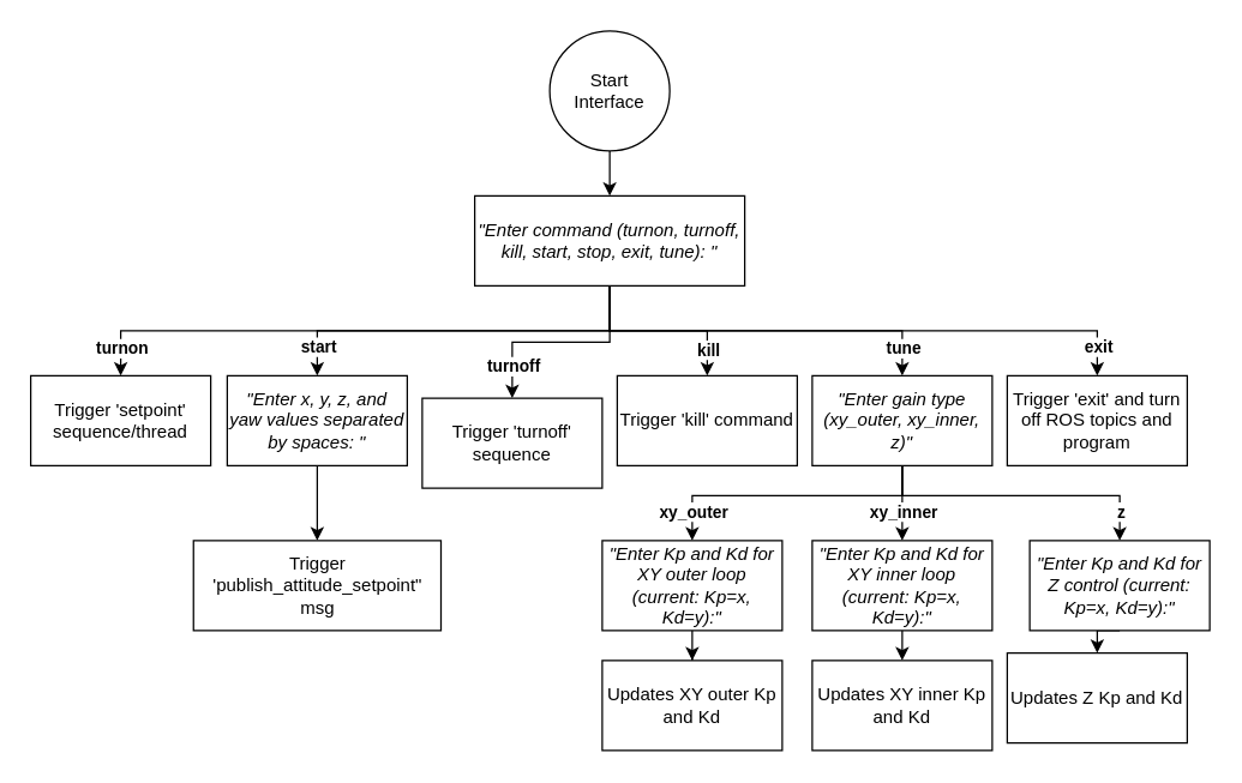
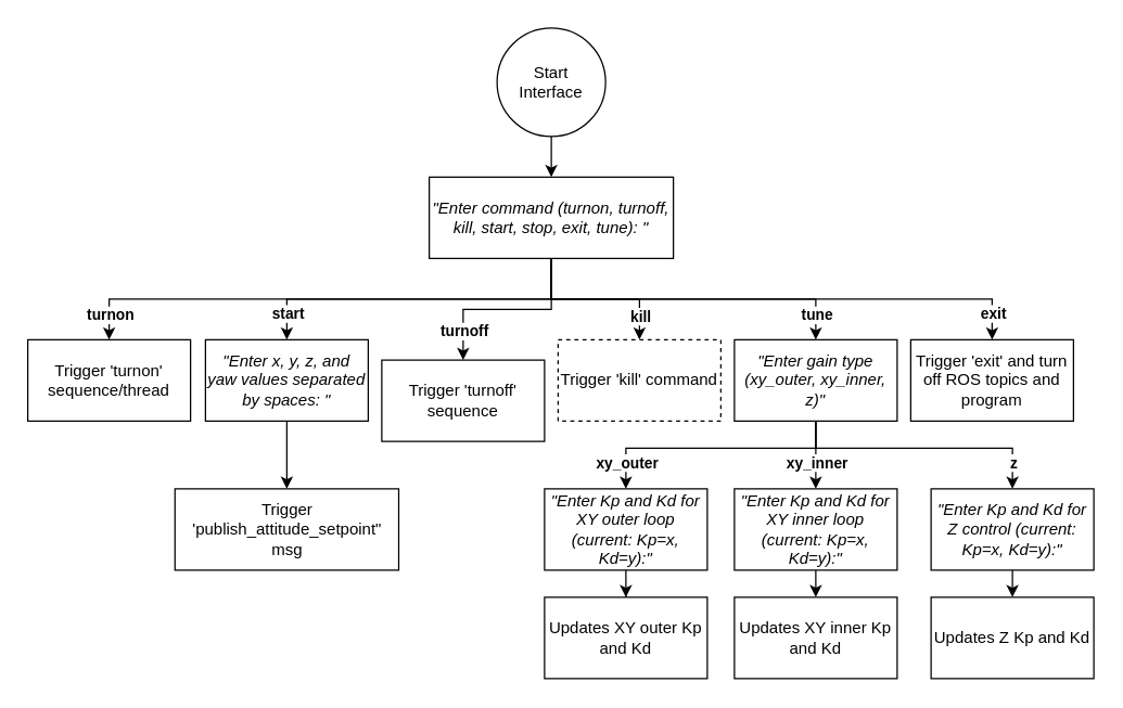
  <mxCell id="0" />
  <mxCell id="1" parent="0" />
  <mxCell id="2" value="" style="edgeStyle=orthogonalEdgeStyle;rounded=0;orthogonalLoop=1;jettySize=auto;html=1;" edge="1" parent="1" source="3" target="16"><mxGeometry relative="1" as="geometry" /></mxCell>
  <mxCell id="3" value="Start&lt;br&gt;Interface" style="ellipse;whiteSpace=wrap;html=1;aspect=fixed;" vertex="1" parent="1"><mxGeometry x="366" y="20" width="80" height="80" as="geometry" /></mxCell>
  <mxCell id="4" style="edgeStyle=orthogonalEdgeStyle;rounded=0;orthogonalLoop=1;jettySize=auto;html=1;exitX=0.5;exitY=1;exitDx=0;exitDy=0;entryX=0.5;entryY=0;entryDx=0;entryDy=0;" edge="1" parent="1" source="16" target="26"><mxGeometry relative="1" as="geometry" /></mxCell>
  <mxCell id="5" value="turnon" style="edgeLabel;html=1;align=center;verticalAlign=middle;resizable=0;points=[];fontStyle=1" vertex="1" connectable="0" parent="4"><mxGeometry x="0.899" y="1" relative="1" as="geometry"><mxPoint x="-1" as="offset" /></mxGeometry></mxCell>
  <mxCell id="6" style="edgeStyle=orthogonalEdgeStyle;rounded=0;orthogonalLoop=1;jettySize=auto;html=1;exitX=0.5;exitY=1;exitDx=0;exitDy=0;entryX=0.5;entryY=0;entryDx=0;entryDy=0;" edge="1" parent="1" source="16" target="27"><mxGeometry relative="1" as="geometry" /></mxCell>
  <mxCell id="7" value="turnoff" style="edgeLabel;html=1;align=center;verticalAlign=middle;resizable=0;points=[];fontStyle=1" vertex="1" connectable="0" parent="6"><mxGeometry x="0.692" y="1" relative="1" as="geometry"><mxPoint x="-1" as="offset" /></mxGeometry></mxCell>
  <mxCell id="8" style="edgeStyle=orthogonalEdgeStyle;rounded=0;orthogonalLoop=1;jettySize=auto;html=1;exitX=0.5;exitY=1;exitDx=0;exitDy=0;entryX=0.5;entryY=0;entryDx=0;entryDy=0;" edge="1" parent="1" source="16" target="28"><mxGeometry relative="1" as="geometry" /></mxCell>
  <mxCell id="9" value="kill" style="edgeLabel;html=1;align=center;verticalAlign=middle;resizable=0;points=[];fontStyle=1" vertex="1" connectable="0" parent="8"><mxGeometry x="0.668" y="1" relative="1" as="geometry"><mxPoint x="-1" y="3" as="offset" /></mxGeometry></mxCell>
  <mxCell id="10" style="edgeStyle=orthogonalEdgeStyle;rounded=0;orthogonalLoop=1;jettySize=auto;html=1;exitX=0.5;exitY=1;exitDx=0;exitDy=0;entryX=0.5;entryY=0;entryDx=0;entryDy=0;" edge="1" parent="1" source="16" target="18"><mxGeometry relative="1" as="geometry" /></mxCell>
  <mxCell id="11" value="start" style="edgeLabel;html=1;align=center;verticalAlign=middle;resizable=0;points=[];fontStyle=1" vertex="1" connectable="0" parent="10"><mxGeometry x="0.84" y="-1" relative="1" as="geometry"><mxPoint x="1" as="offset" /></mxGeometry></mxCell>
  <mxCell id="12" style="edgeStyle=orthogonalEdgeStyle;rounded=0;orthogonalLoop=1;jettySize=auto;html=1;exitX=0.5;exitY=1;exitDx=0;exitDy=0;entryX=0.5;entryY=0;entryDx=0;entryDy=0;" edge="1" parent="1" source="16" target="29"><mxGeometry relative="1" as="geometry" /></mxCell>
  <mxCell id="13" value="&lt;b&gt;exit&lt;/b&gt;" style="edgeLabel;html=1;align=center;verticalAlign=middle;resizable=0;points=[];" vertex="1" connectable="0" parent="12"><mxGeometry x="0.876" y="1" relative="1" as="geometry"><mxPoint x="-1" y="4" as="offset" /></mxGeometry></mxCell>
  <mxCell id="14" style="edgeStyle=orthogonalEdgeStyle;rounded=0;orthogonalLoop=1;jettySize=auto;html=1;exitX=0.5;exitY=1;exitDx=0;exitDy=0;entryX=0.5;entryY=0;entryDx=0;entryDy=0;" edge="1" parent="1" source="16" target="25"><mxGeometry relative="1" as="geometry"><Array as="points"><mxPoint x="406" y="220" /><mxPoint x="601" y="220" /></Array></mxGeometry></mxCell>
  <mxCell id="15" value="tune" style="edgeLabel;html=1;align=center;verticalAlign=middle;resizable=0;points=[];fontStyle=1" vertex="1" connectable="0" parent="14"><mxGeometry x="0.861" y="1" relative="1" as="geometry"><mxPoint x="-1" y="-1" as="offset" /></mxGeometry></mxCell>
  <mxCell id="16" value="&lt;i&gt;&quot;Enter command (turnon, turnoff, kill, start, stop, exit, tune): &quot;&lt;/i&gt;" style="whiteSpace=wrap;html=1;" vertex="1" parent="1"><mxGeometry x="316" y="130" width="180" height="60" as="geometry" /></mxCell>
  <mxCell id="17" style="edgeStyle=orthogonalEdgeStyle;rounded=0;orthogonalLoop=1;jettySize=auto;html=1;exitX=0.5;exitY=1;exitDx=0;exitDy=0;entryX=0.5;entryY=0;entryDx=0;entryDy=0;" edge="1" parent="1" source="18" target="34"><mxGeometry relative="1" as="geometry" /></mxCell>
  <mxCell id="18" value="&lt;i&gt;&quot;Enter x, y, z, and yaw values separated by spaces:&amp;nbsp;&quot;&lt;/i&gt;" style="rounded=0;whiteSpace=wrap;html=1;" vertex="1" parent="1"><mxGeometry x="151" y="250" width="120" height="60" as="geometry" /></mxCell>
  <mxCell id="19" style="edgeStyle=orthogonalEdgeStyle;rounded=0;orthogonalLoop=1;jettySize=auto;html=1;exitX=0.5;exitY=1;exitDx=0;exitDy=0;entryX=0.5;entryY=0;entryDx=0;entryDy=0;" edge="1" parent="1" source="25" target="31"><mxGeometry relative="1" as="geometry"><Array as="points"><mxPoint x="601" y="330" /><mxPoint x="461" y="330" /></Array></mxGeometry></mxCell>
  <mxCell id="20" value="&lt;b&gt;xy_outer&lt;/b&gt;" style="edgeLabel;html=1;align=center;verticalAlign=middle;resizable=0;points=[];" vertex="1" connectable="0" parent="19"><mxGeometry x="0.852" y="-2" relative="1" as="geometry"><mxPoint x="2" y="-6" as="offset" /></mxGeometry></mxCell>
  <mxCell id="21" style="edgeStyle=orthogonalEdgeStyle;rounded=0;orthogonalLoop=1;jettySize=auto;html=1;exitX=0.5;exitY=1;exitDx=0;exitDy=0;entryX=0.5;entryY=0;entryDx=0;entryDy=0;" edge="1" parent="1" source="25" target="33"><mxGeometry relative="1" as="geometry" /></mxCell>
  <mxCell id="22" value="&lt;b&gt;xy_inner&lt;/b&gt;" style="edgeLabel;html=1;align=center;verticalAlign=middle;resizable=0;points=[];" vertex="1" connectable="0" parent="21"><mxGeometry x="0.106" relative="1" as="geometry"><mxPoint y="2" as="offset" /></mxGeometry></mxCell>
  <mxCell id="23" style="edgeStyle=orthogonalEdgeStyle;rounded=0;orthogonalLoop=1;jettySize=auto;html=1;exitX=0.5;exitY=1;exitDx=0;exitDy=0;entryX=0.5;entryY=0;entryDx=0;entryDy=0;" edge="1" parent="1" source="25" target="36"><mxGeometry relative="1" as="geometry"><Array as="points"><mxPoint x="601" y="330" /><mxPoint x="746" y="330" /></Array></mxGeometry></mxCell>
  <mxCell id="24" value="&lt;b&gt;z&lt;/b&gt;" style="edgeLabel;html=1;align=center;verticalAlign=middle;resizable=0;points=[];" vertex="1" connectable="0" parent="23"><mxGeometry x="0.792" y="-2" relative="1" as="geometry"><mxPoint x="2" as="offset" /></mxGeometry></mxCell>
  <mxCell id="25" value="&lt;i&gt;&quot;Enter gain type (xy_outer, xy_inner, z)&quot;&lt;/i&gt;" style="rounded=0;whiteSpace=wrap;html=1;" vertex="1" parent="1"><mxGeometry x="541" y="250" width="120" height="60" as="geometry" /></mxCell>
- <mxCell id="26" value="Trigger 'setpoint' sequence/thread" style="rounded=0;whiteSpace=wrap;html=1;" vertex="1" parent="1"><mxGeometry x="20" y="250" width="120" height="60" as="geometry" /></mxCell>
+ <mxCell id="26" value="Trigger 'turnon' sequence/thread" style="rounded=0;whiteSpace=wrap;html=1;" vertex="1" parent="1"><mxGeometry x="20" y="250" width="120" height="60" as="geometry" /></mxCell>
  <mxCell id="27" value="Trigger 'turnoff' sequence" style="rounded=0;whiteSpace=wrap;html=1;" vertex="1" parent="1"><mxGeometry x="281" y="265" width="120" height="60" as="geometry" /></mxCell>
- <mxCell id="28" value="Trigger 'kill' command" style="rounded=0;whiteSpace=wrap;html=1;" vertex="1" parent="1"><mxGeometry x="411" y="250" width="120" height="60" as="geometry" /></mxCell>
+ <mxCell id="28" value="Trigger 'kill' command" style="rounded=0;whiteSpace=wrap;html=1;dashed=1;" vertex="1" parent="1"><mxGeometry x="411" y="250" width="120" height="60" as="geometry" /></mxCell>
  <mxCell id="29" value="Trigger 'exit' and turn off ROS topics and program" style="rounded=0;whiteSpace=wrap;html=1;" vertex="1" parent="1"><mxGeometry x="671" y="250" width="120" height="60" as="geometry" /></mxCell>
  <mxCell id="30" value="" style="edgeStyle=orthogonalEdgeStyle;rounded=0;orthogonalLoop=1;jettySize=auto;html=1;" edge="1" parent="1" source="31" target="37"><mxGeometry relative="1" as="geometry" /></mxCell>
  <mxCell id="31" value="&lt;i&gt;&quot;Enter Kp and Kd for XY outer loop (current: Kp=x, Kd=y):&quot;&lt;/i&gt;" style="rounded=0;whiteSpace=wrap;html=1;" vertex="1" parent="1"><mxGeometry x="401" y="360" width="120" height="60" as="geometry" /></mxCell>
  <mxCell id="32" style="edgeStyle=orthogonalEdgeStyle;rounded=0;orthogonalLoop=1;jettySize=auto;html=1;exitX=0.5;exitY=1;exitDx=0;exitDy=0;entryX=0.5;entryY=0;entryDx=0;entryDy=0;" edge="1" parent="1" source="33" target="38"><mxGeometry relative="1" as="geometry" /></mxCell>
  <mxCell id="33" value="&lt;i&gt;&quot;Enter Kp and Kd for XY inner loop (current: Kp=x, Kd=y):&quot;&lt;/i&gt;" style="rounded=0;whiteSpace=wrap;html=1;" vertex="1" parent="1"><mxGeometry x="541" y="360" width="120" height="60" as="geometry" /></mxCell>
  <mxCell id="34" value="Trigger 'publish_attitude_setpoint&quot; msg" style="rounded=0;whiteSpace=wrap;html=1;" vertex="1" parent="1"><mxGeometry x="128.5" y="360" width="165" height="60" as="geometry" /></mxCell>
  <mxCell id="35" style="edgeStyle=orthogonalEdgeStyle;rounded=0;orthogonalLoop=1;jettySize=auto;html=1;exitX=0.5;exitY=1;exitDx=0;exitDy=0;entryX=0.5;entryY=0;entryDx=0;entryDy=0;" edge="1" parent="1" source="36" target="39"><mxGeometry relative="1" as="geometry" /></mxCell>
  <mxCell id="36" value="&lt;i&gt;&quot;Enter Kp and Kd for Z control (current: Kp=x, Kd=y):&quot;&lt;/i&gt;" style="rounded=0;whiteSpace=wrap;html=1;" vertex="1" parent="1"><mxGeometry x="686" y="360" width="120" height="60" as="geometry" /></mxCell>
  <mxCell id="37" value="Updates XY outer Kp and Kd" style="whiteSpace=wrap;html=1;rounded=0;" vertex="1" parent="1"><mxGeometry x="401" y="440" width="120" height="60" as="geometry" /></mxCell>
  <mxCell id="38" value="Updates XY inner Kp and Kd" style="whiteSpace=wrap;html=1;rounded=0;" vertex="1" parent="1"><mxGeometry x="541" y="440" width="120" height="60" as="geometry" /></mxCell>
- <mxCell id="39" value="Updates Z Kp and Kd" style="whiteSpace=wrap;html=1;rounded=0;" vertex="1" parent="1"><mxGeometry x="671" y="435" width="120" height="60" as="geometry" /></mxCell>
+ <mxCell id="39" value="Updates Z Kp and Kd" style="whiteSpace=wrap;html=1;rounded=0;" vertex="1" parent="1"><mxGeometry x="686" y="440" width="120" height="60" as="geometry" /></mxCell>
